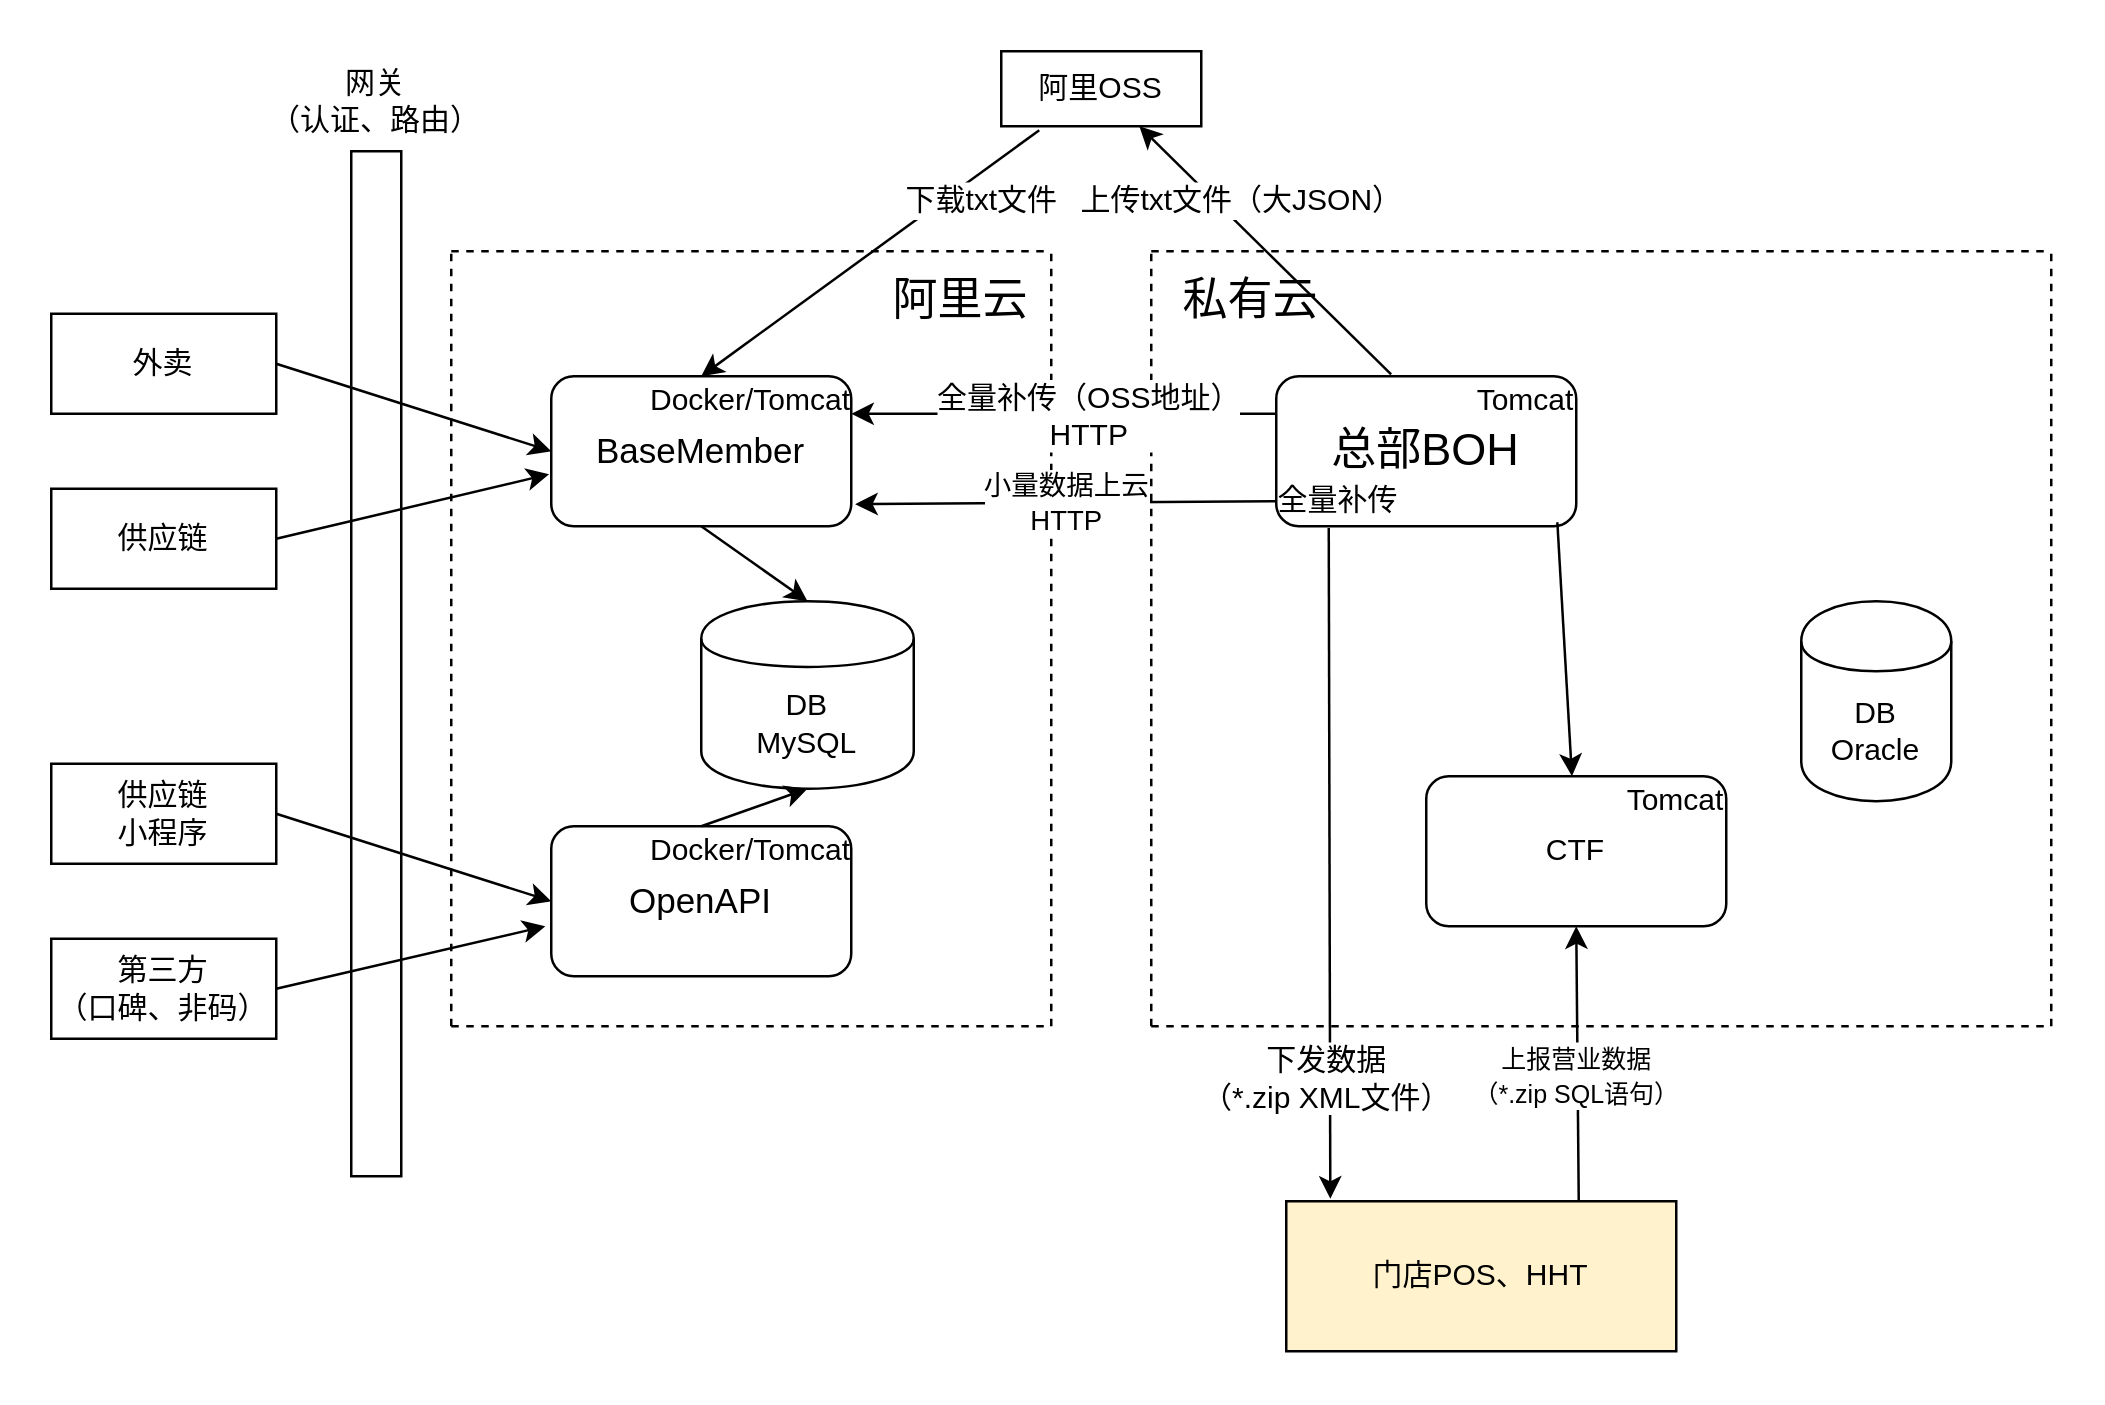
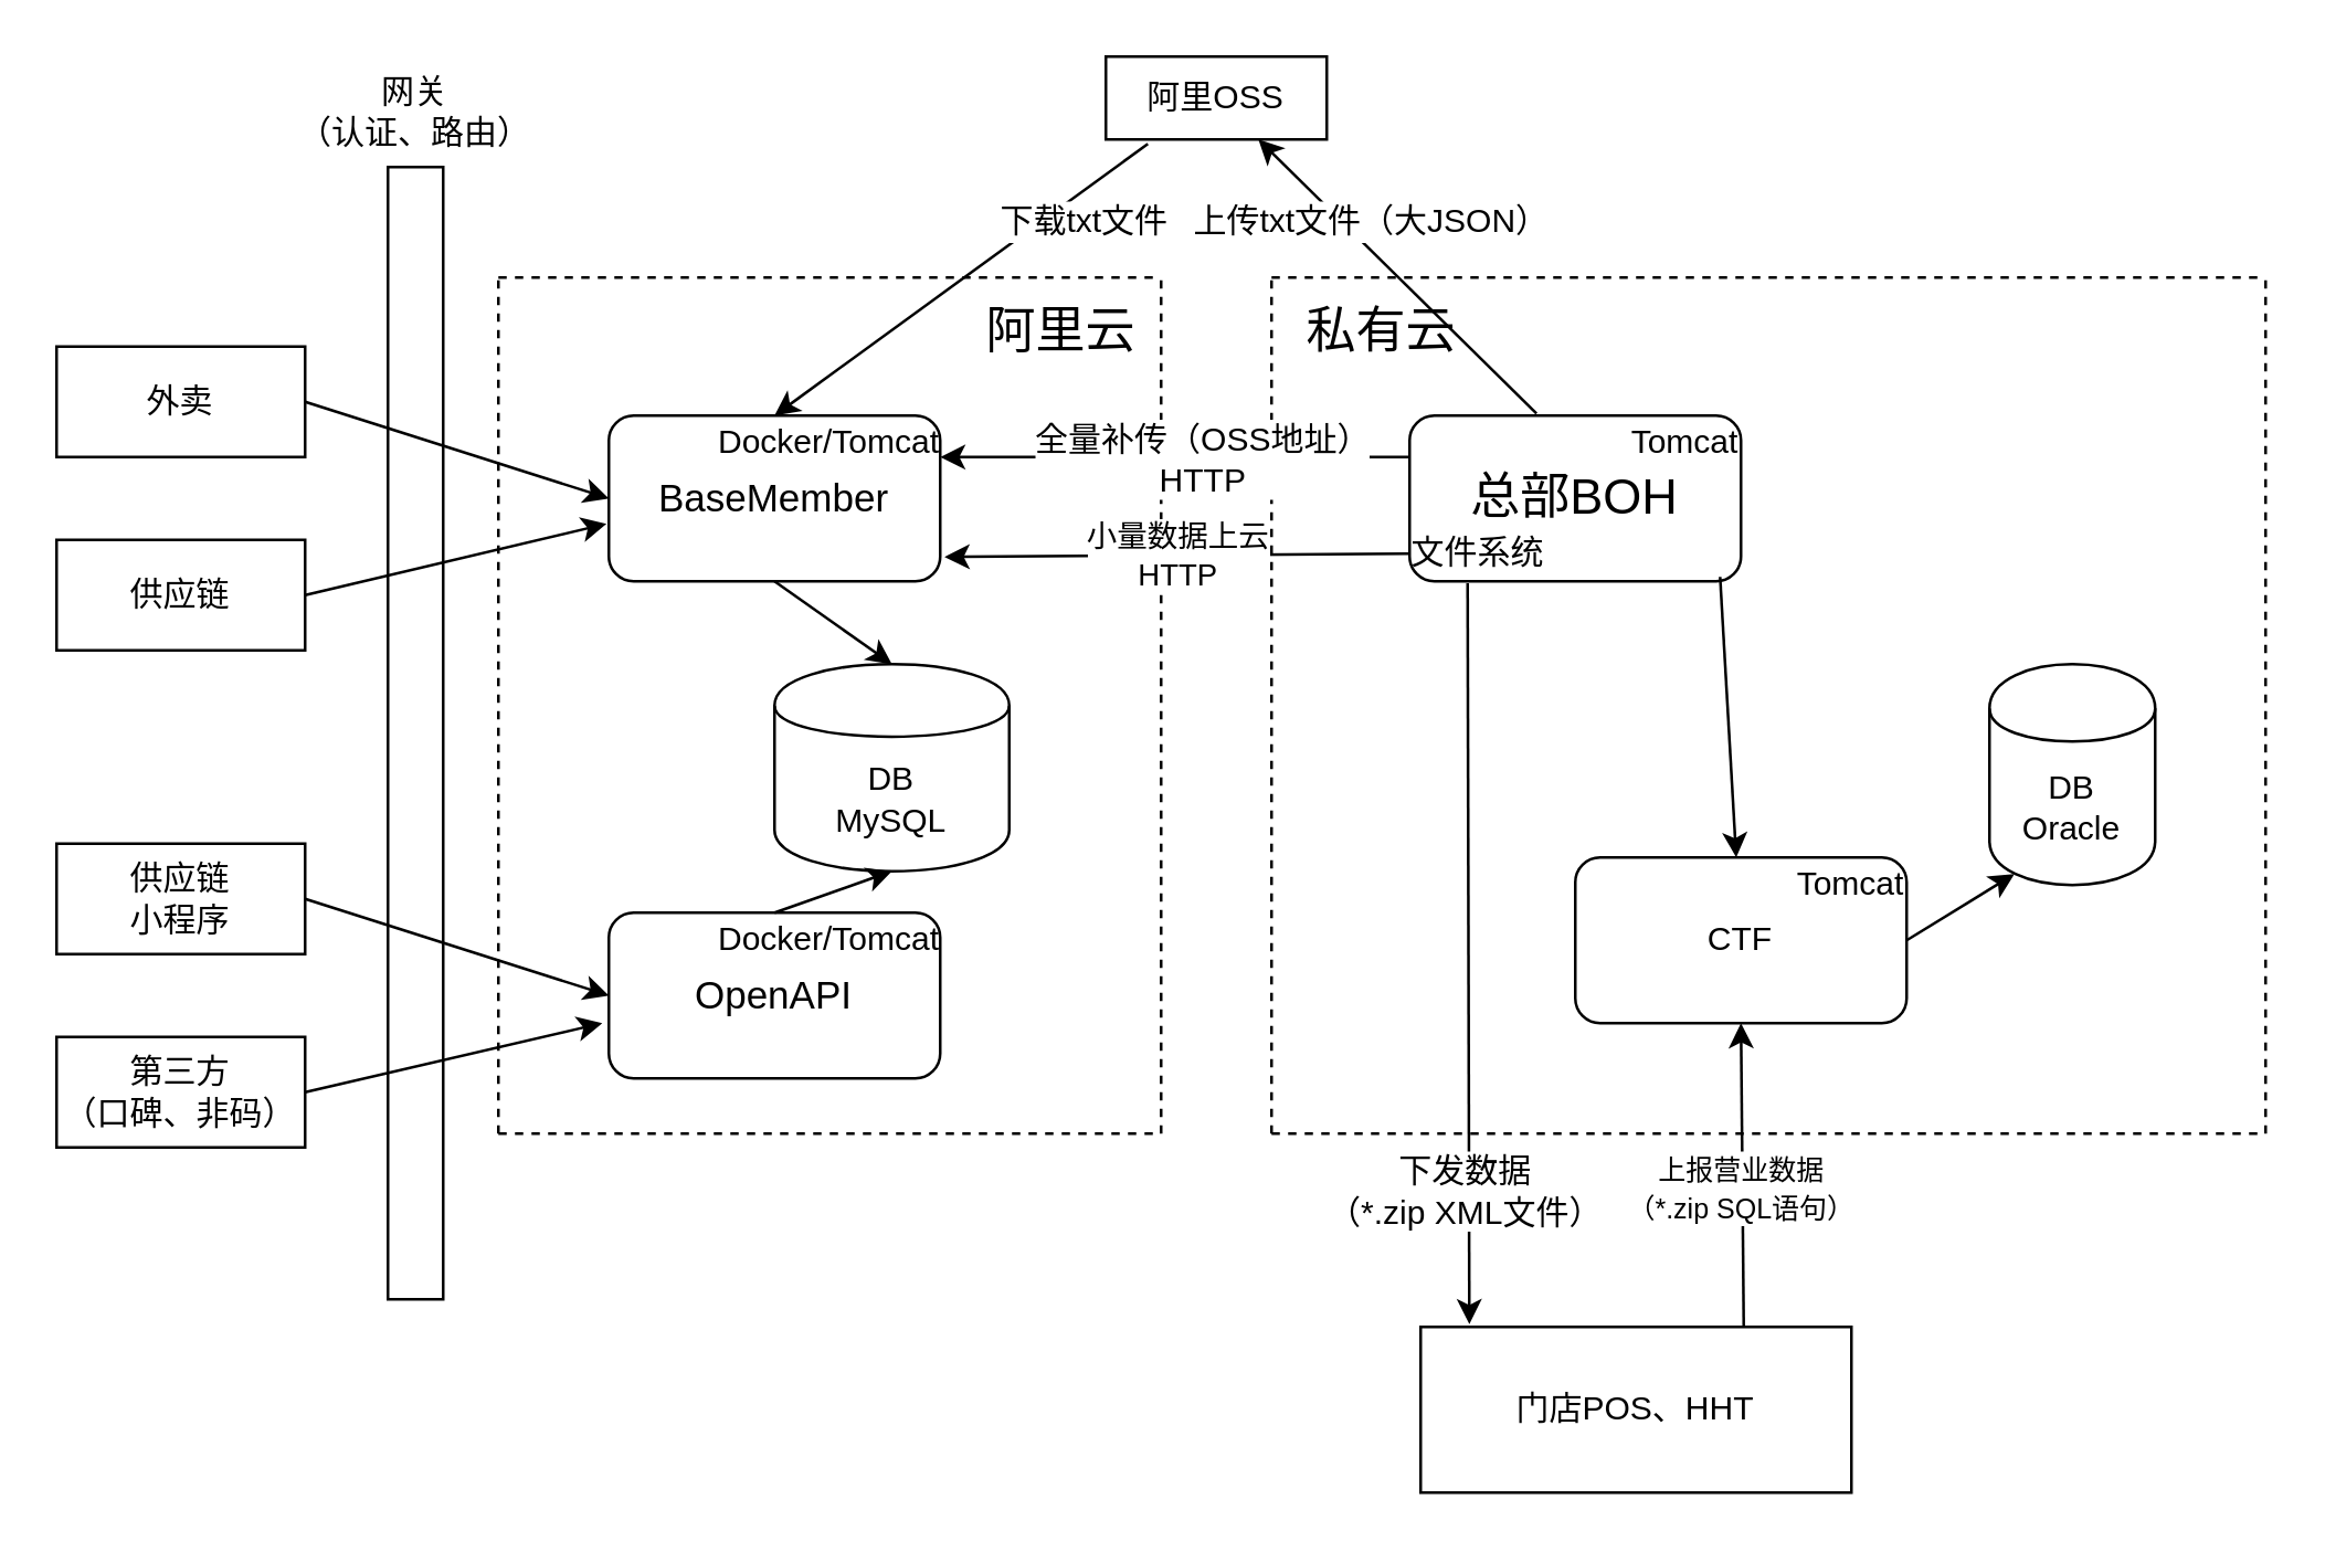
  <mxCell id="0" />
  <mxCell id="1" parent="0" />
  <mxCell id="2" value="DB&lt;br&gt;Oracle" style="shape=cylinder;whiteSpace=wrap;html=1;boundedLbl=1;backgroundOutline=1;" parent="1" vertex="1"><mxGeometry x="720" y="240" width="60" height="80" as="geometry" /></mxCell>
  <mxCell id="3" value="DB&lt;br&gt;MySQL" style="shape=cylinder;whiteSpace=wrap;html=1;boundedLbl=1;backgroundOutline=1;" parent="1" vertex="1"><mxGeometry x="280" y="240" width="85" height="75" as="geometry" /></mxCell>
  <mxCell id="4" value="&lt;font style=&quot;font-size: 18px&quot;&gt;总部BOH&lt;/font&gt;" style="rounded=1;whiteSpace=wrap;html=1;" parent="1" vertex="1"><mxGeometry x="510" y="150" width="120" height="60" as="geometry" /></mxCell>
  <mxCell id="5" value="Tomcat" style="text;html=1;strokeColor=none;fillColor=none;align=center;verticalAlign=middle;whiteSpace=wrap;rounded=0;" parent="1" vertex="1"><mxGeometry x="590" y="150" width="40" height="20" as="geometry" /></mxCell>
- <mxCell id="6" value="全量补传" style="text;html=1;strokeColor=none;fillColor=none;align=center;verticalAlign=middle;whiteSpace=wrap;rounded=0;" parent="1" vertex="1"><mxGeometry x="510" y="190" width="50" height="20" as="geometry" /></mxCell>
+ <mxCell id="6" value="文件系统" style="text;html=1;strokeColor=none;fillColor=none;align=center;verticalAlign=middle;whiteSpace=wrap;rounded=0;" parent="1" vertex="1"><mxGeometry x="510" y="190" width="50" height="20" as="geometry" /></mxCell>
  <mxCell id="7" value="" style="endArrow=classic;html=1;exitX=0.937;exitY=0.973;exitDx=0;exitDy=0;exitPerimeter=0;" parent="1" source="4" target="8" edge="1"><mxGeometry width="50" height="50" relative="1" as="geometry"><mxPoint x="500" y="330" as="sourcePoint" /><mxPoint x="550" y="280" as="targetPoint" /></mxGeometry></mxCell>
  <mxCell id="8" value="CTF" style="rounded=1;whiteSpace=wrap;html=1;" parent="1" vertex="1"><mxGeometry x="570" y="310" width="120" height="60" as="geometry" /></mxCell>
  <mxCell id="9" value="Tomcat" style="text;html=1;strokeColor=none;fillColor=none;align=center;verticalAlign=middle;whiteSpace=wrap;rounded=0;" parent="1" vertex="1"><mxGeometry x="650" y="310" width="40" height="20" as="geometry" /></mxCell>
- <mxCell id="11" value="门店POS、HHT" style="rounded=0;whiteSpace=wrap;html=1;fillColor=#fff2cc;" parent="1" vertex="1"><mxGeometry x="514" y="480" width="156" height="60" as="geometry" /></mxCell>
+ <mxCell id="10" value="" style="endArrow=classic;html=1;entryX=0.15;entryY=0.95;entryDx=0;entryDy=0;entryPerimeter=0;exitX=1;exitY=0.5;exitDx=0;exitDy=0;" parent="1" source="8" target="2" edge="1"><mxGeometry width="50" height="50" relative="1" as="geometry"><mxPoint x="500" y="330" as="sourcePoint" /><mxPoint x="550" y="280" as="targetPoint" /></mxGeometry></mxCell>
+ <mxCell id="11" value="门店POS、HHT" style="rounded=0;whiteSpace=wrap;html=1;" parent="1" vertex="1"><mxGeometry x="514" y="480" width="156" height="60" as="geometry" /></mxCell>
  <mxCell id="12" value="&lt;font style=&quot;font-size: 10px&quot;&gt;上报营业数据&lt;br&gt;（*.zip SQL语句）&lt;/font&gt;" style="endArrow=classic;html=1;exitX=0.75;exitY=0;exitDx=0;exitDy=0;entryX=0.5;entryY=1;entryDx=0;entryDy=0;" parent="1" source="11" target="8" edge="1"><mxGeometry x="-0.091" y="1" width="50" height="50" relative="1" as="geometry"><mxPoint x="630" y="490" as="sourcePoint" /><mxPoint x="630" y="380" as="targetPoint" /><mxPoint as="offset" /></mxGeometry></mxCell>
  <mxCell id="13" value="" style="endArrow=classic;html=1;entryX=0.113;entryY=-0.017;entryDx=0;entryDy=0;entryPerimeter=0;exitX=0.42;exitY=1.034;exitDx=0;exitDy=0;exitPerimeter=0;" parent="1" source="6" target="11" edge="1"><mxGeometry width="50" height="50" relative="1" as="geometry"><mxPoint x="500" y="390" as="sourcePoint" /><mxPoint x="550" y="340" as="targetPoint" /></mxGeometry></mxCell>
  <mxCell id="14" value="下发数据&lt;br&gt;（*.zip XML文件）" style="text;html=1;align=center;verticalAlign=middle;resizable=0;points=[];labelBackgroundColor=#ffffff;" parent="13" vertex="1" connectable="0"><mxGeometry x="0.555" relative="1" as="geometry"><mxPoint x="-1.49" y="10.99" as="offset" /></mxGeometry></mxCell>
  <mxCell id="15" value="" style="endArrow=none;dashed=1;html=1;" parent="1" edge="1"><mxGeometry width="50" height="50" relative="1" as="geometry"><mxPoint x="460" y="410" as="sourcePoint" /><mxPoint x="460" y="100" as="targetPoint" /></mxGeometry></mxCell>
  <mxCell id="16" value="" style="endArrow=none;dashed=1;html=1;" parent="1" edge="1"><mxGeometry width="50" height="50" relative="1" as="geometry"><mxPoint x="460" y="100" as="sourcePoint" /><mxPoint x="820" y="100" as="targetPoint" /></mxGeometry></mxCell>
  <mxCell id="17" value="" style="endArrow=none;dashed=1;html=1;" parent="1" edge="1"><mxGeometry width="50" height="50" relative="1" as="geometry"><mxPoint x="820" y="410" as="sourcePoint" /><mxPoint x="820" y="100" as="targetPoint" /></mxGeometry></mxCell>
  <mxCell id="18" value="" style="endArrow=none;dashed=1;html=1;" parent="1" edge="1"><mxGeometry width="50" height="50" relative="1" as="geometry"><mxPoint x="460" y="410" as="sourcePoint" /><mxPoint x="820" y="410" as="targetPoint" /></mxGeometry></mxCell>
  <mxCell id="19" value="&lt;font style=&quot;font-size: 18px&quot;&gt;私有云&lt;/font&gt;" style="text;html=1;strokeColor=none;fillColor=none;align=center;verticalAlign=middle;whiteSpace=wrap;rounded=0;" parent="1" vertex="1"><mxGeometry x="470" y="110" width="60" height="20" as="geometry" /></mxCell>
  <mxCell id="20" value="&lt;font style=&quot;font-size: 14px&quot;&gt;BaseMember&lt;/font&gt;" style="rounded=1;whiteSpace=wrap;html=1;" parent="1" vertex="1"><mxGeometry x="220" y="150" width="120" height="60" as="geometry" /></mxCell>
  <mxCell id="21" value="&lt;font style=&quot;font-size: 14px&quot;&gt;OpenAPI&lt;/font&gt;" style="rounded=1;whiteSpace=wrap;html=1;" parent="1" vertex="1"><mxGeometry x="220" y="330" width="120" height="60" as="geometry" /></mxCell>
  <mxCell id="22" value="" style="endArrow=classic;html=1;exitX=0.5;exitY=0;exitDx=0;exitDy=0;entryX=0.5;entryY=1;entryDx=0;entryDy=0;" parent="1" source="21" target="3" edge="1"><mxGeometry width="50" height="50" relative="1" as="geometry"><mxPoint x="440" y="330" as="sourcePoint" /><mxPoint x="490" y="280" as="targetPoint" /></mxGeometry></mxCell>
  <mxCell id="23" value="" style="endArrow=classic;html=1;exitX=0.5;exitY=1;exitDx=0;exitDy=0;entryX=0.5;entryY=0;entryDx=0;entryDy=0;" parent="1" source="20" target="3" edge="1"><mxGeometry width="50" height="50" relative="1" as="geometry"><mxPoint x="440" y="330" as="sourcePoint" /><mxPoint x="490" y="280" as="targetPoint" /></mxGeometry></mxCell>
  <mxCell id="24" value="Docker/Tomcat" style="text;html=1;strokeColor=none;fillColor=none;align=center;verticalAlign=middle;whiteSpace=wrap;rounded=0;" parent="1" vertex="1"><mxGeometry x="260" y="150" width="80" height="20" as="geometry" /></mxCell>
  <mxCell id="25" value="Docker/Tomcat" style="text;html=1;strokeColor=none;fillColor=none;align=center;verticalAlign=middle;whiteSpace=wrap;rounded=0;" parent="1" vertex="1"><mxGeometry x="260" y="330" width="80" height="20" as="geometry" /></mxCell>
  <mxCell id="26" value="阿里OSS" style="rounded=0;whiteSpace=wrap;html=1;" parent="1" vertex="1"><mxGeometry x="400" y="20" width="80" height="30" as="geometry" /></mxCell>
  <mxCell id="27" value="外卖" style="rounded=0;whiteSpace=wrap;html=1;" parent="1" vertex="1"><mxGeometry x="20" y="125" width="90" height="40" as="geometry" /></mxCell>
  <mxCell id="28" value="供应链" style="rounded=0;whiteSpace=wrap;html=1;" parent="1" vertex="1"><mxGeometry x="20" y="195" width="90" height="40" as="geometry" /></mxCell>
  <mxCell id="29" value="供应链&lt;br&gt;小程序" style="rounded=0;whiteSpace=wrap;html=1;" parent="1" vertex="1"><mxGeometry x="20" y="305" width="90" height="40" as="geometry" /></mxCell>
  <mxCell id="30" value="第三方&lt;br&gt;（口碑、非码）" style="rounded=0;whiteSpace=wrap;html=1;" parent="1" vertex="1"><mxGeometry x="20" y="375" width="90" height="40" as="geometry" /></mxCell>
  <mxCell id="31" value="" style="rounded=0;whiteSpace=wrap;html=1;" parent="1" vertex="1"><mxGeometry x="140" y="60" width="20" height="410" as="geometry" /></mxCell>
  <mxCell id="32" value="网关&lt;br&gt;（认证、路由）" style="text;html=1;strokeColor=none;fillColor=none;align=center;verticalAlign=middle;whiteSpace=wrap;rounded=0;" parent="1" vertex="1"><mxGeometry x="105" y="30" width="90" height="20" as="geometry" /></mxCell>
  <mxCell id="33" value="" style="endArrow=classic;html=1;exitX=1;exitY=0.5;exitDx=0;exitDy=0;entryX=0;entryY=0.5;entryDx=0;entryDy=0;" parent="1" source="27" target="20" edge="1"><mxGeometry width="50" height="50" relative="1" as="geometry"><mxPoint x="440" y="290" as="sourcePoint" /><mxPoint x="490" y="240" as="targetPoint" /></mxGeometry></mxCell>
  <mxCell id="34" value="" style="endArrow=classic;html=1;exitX=1;exitY=0.5;exitDx=0;exitDy=0;entryX=-0.007;entryY=0.653;entryDx=0;entryDy=0;entryPerimeter=0;" parent="1" source="28" target="20" edge="1"><mxGeometry width="50" height="50" relative="1" as="geometry"><mxPoint x="440" y="290" as="sourcePoint" /><mxPoint x="210" y="190" as="targetPoint" /></mxGeometry></mxCell>
  <mxCell id="35" value="" style="endArrow=classic;html=1;exitX=1;exitY=0.5;exitDx=0;exitDy=0;entryX=0;entryY=0.5;entryDx=0;entryDy=0;" parent="1" source="29" target="21" edge="1"><mxGeometry width="50" height="50" relative="1" as="geometry"><mxPoint x="440" y="290" as="sourcePoint" /><mxPoint x="490" y="240" as="targetPoint" /></mxGeometry></mxCell>
  <mxCell id="36" value="" style="endArrow=classic;html=1;exitX=1;exitY=0.5;exitDx=0;exitDy=0;entryX=-0.02;entryY=0.667;entryDx=0;entryDy=0;entryPerimeter=0;" parent="1" source="30" target="21" edge="1"><mxGeometry width="50" height="50" relative="1" as="geometry"><mxPoint x="440" y="290" as="sourcePoint" /><mxPoint x="490" y="240" as="targetPoint" /></mxGeometry></mxCell>
  <mxCell id="37" value="" style="endArrow=none;dashed=1;html=1;" parent="1" edge="1"><mxGeometry width="50" height="50" relative="1" as="geometry"><mxPoint x="180" y="410" as="sourcePoint" /><mxPoint x="180" y="100" as="targetPoint" /></mxGeometry></mxCell>
  <mxCell id="38" value="" style="endArrow=none;dashed=1;html=1;" parent="1" edge="1"><mxGeometry width="50" height="50" relative="1" as="geometry"><mxPoint x="180" y="100" as="sourcePoint" /><mxPoint x="420" y="100" as="targetPoint" /></mxGeometry></mxCell>
  <mxCell id="39" value="" style="endArrow=none;dashed=1;html=1;" parent="1" edge="1"><mxGeometry width="50" height="50" relative="1" as="geometry"><mxPoint x="420" y="410" as="sourcePoint" /><mxPoint x="420" y="100" as="targetPoint" /></mxGeometry></mxCell>
  <mxCell id="40" value="" style="endArrow=none;dashed=1;html=1;" parent="1" edge="1"><mxGeometry width="50" height="50" relative="1" as="geometry"><mxPoint x="180" y="410" as="sourcePoint" /><mxPoint x="420" y="410" as="targetPoint" /></mxGeometry></mxCell>
  <mxCell id="41" value="&lt;font style=&quot;font-size: 18px&quot;&gt;阿里云&lt;/font&gt;" style="text;html=1;strokeColor=none;fillColor=none;align=center;verticalAlign=middle;whiteSpace=wrap;rounded=0;" parent="1" vertex="1"><mxGeometry x="354" y="110" width="60" height="20" as="geometry" /></mxCell>
  <mxCell id="42" value="小量数据上云&lt;br&gt;HTTP" style="endArrow=classic;html=1;entryX=1.013;entryY=0.853;entryDx=0;entryDy=0;entryPerimeter=0;exitX=0;exitY=0.5;exitDx=0;exitDy=0;" parent="1" source="6" target="20" edge="1"><mxGeometry width="50" height="50" relative="1" as="geometry"><mxPoint x="500" y="201" as="sourcePoint" /><mxPoint x="490" y="250" as="targetPoint" /></mxGeometry></mxCell>
  <mxCell id="43" value="" style="endArrow=classic;html=1;exitX=0.383;exitY=-0.013;exitDx=0;exitDy=0;exitPerimeter=0;" parent="1" source="4" target="26" edge="1"><mxGeometry width="50" height="50" relative="1" as="geometry"><mxPoint x="440" y="300" as="sourcePoint" /><mxPoint x="490" y="250" as="targetPoint" /></mxGeometry></mxCell>
  <mxCell id="44" value="上传txt文件（大JSON）" style="text;html=1;align=center;verticalAlign=middle;resizable=0;points=[];labelBackgroundColor=#ffffff;" parent="43" vertex="1" connectable="0"><mxGeometry x="0.268" y="-2" relative="1" as="geometry"><mxPoint x="1.94" y="-5.23" as="offset" /></mxGeometry></mxCell>
  <mxCell id="45" value="" style="endArrow=classic;html=1;exitX=0.19;exitY=1.053;exitDx=0;exitDy=0;exitPerimeter=0;entryX=0.25;entryY=0;entryDx=0;entryDy=0;" parent="1" source="26" target="24" edge="1"><mxGeometry width="50" height="50" relative="1" as="geometry"><mxPoint x="440" y="250" as="sourcePoint" /><mxPoint x="350" y="130" as="targetPoint" /></mxGeometry></mxCell>
  <mxCell id="46" value="下载txt文件" style="text;html=1;align=center;verticalAlign=middle;resizable=0;points=[];labelBackgroundColor=#ffffff;" parent="45" vertex="1" connectable="0"><mxGeometry x="0.368" relative="1" as="geometry"><mxPoint x="67.99" y="-39.52" as="offset" /></mxGeometry></mxCell>
  <mxCell id="47" value="" style="endArrow=classic;html=1;exitX=0;exitY=0.25;exitDx=0;exitDy=0;entryX=1;entryY=0.75;entryDx=0;entryDy=0;" parent="1" source="4" target="24" edge="1"><mxGeometry width="50" height="50" relative="1" as="geometry"><mxPoint x="440" y="250" as="sourcePoint" /><mxPoint x="350" y="160" as="targetPoint" /></mxGeometry></mxCell>
  <mxCell id="48" value="全量补传（OSS地址）&lt;br&gt;HTTP" style="text;html=1;align=center;verticalAlign=middle;resizable=0;points=[];labelBackgroundColor=#ffffff;" parent="47" vertex="1" connectable="0"><mxGeometry x="-0.101" relative="1" as="geometry"><mxPoint as="offset" /></mxGeometry></mxCell>
